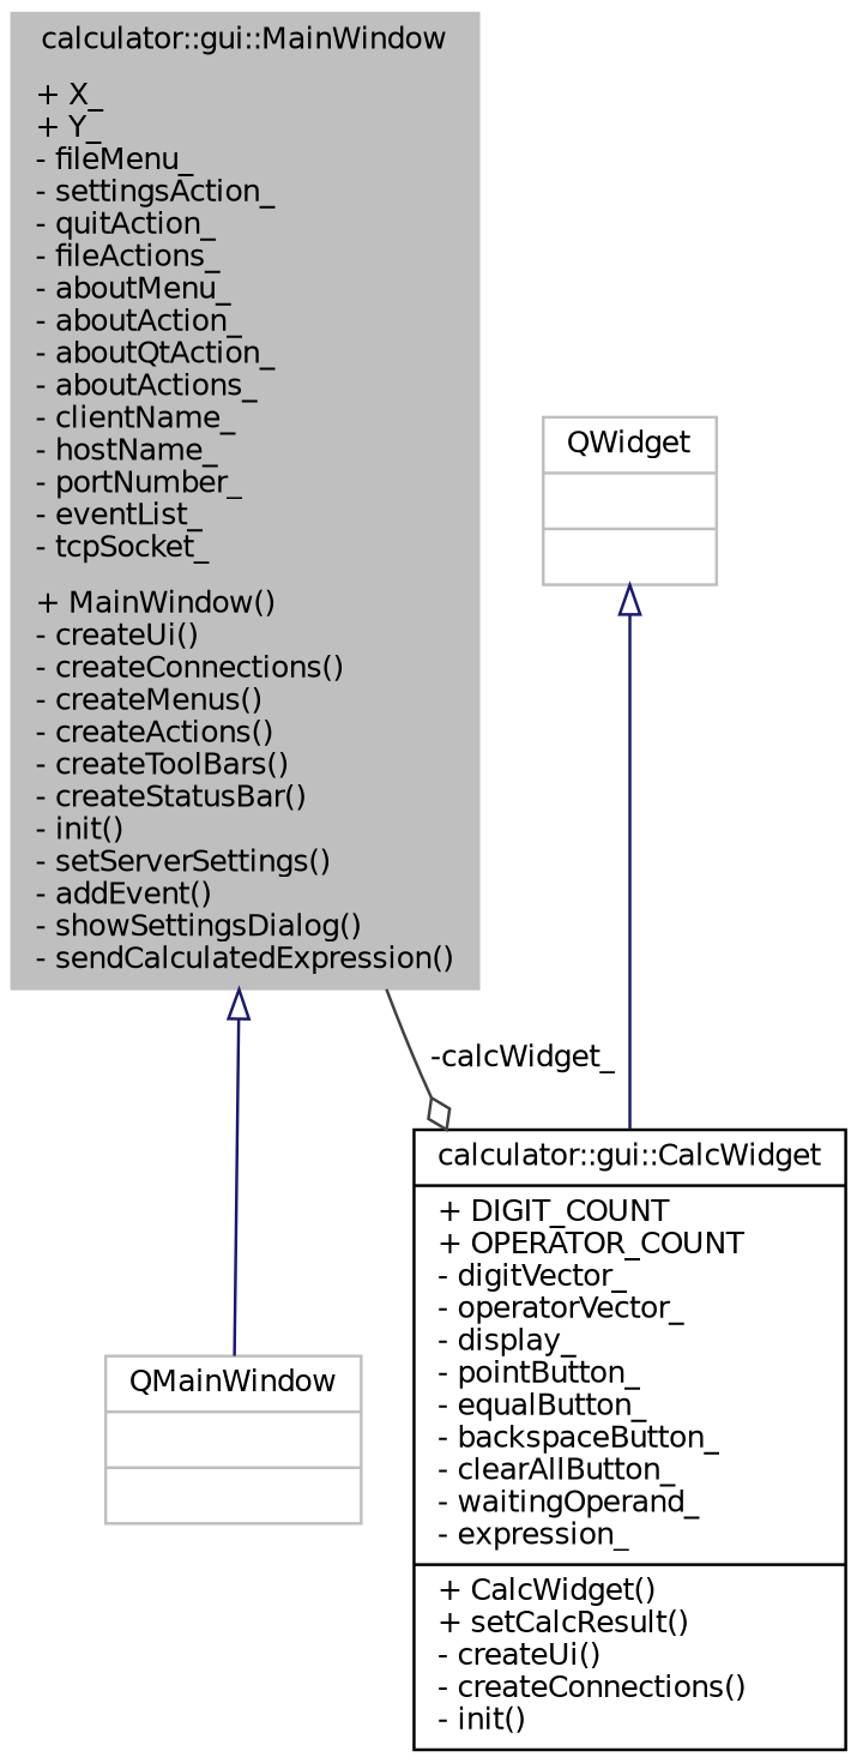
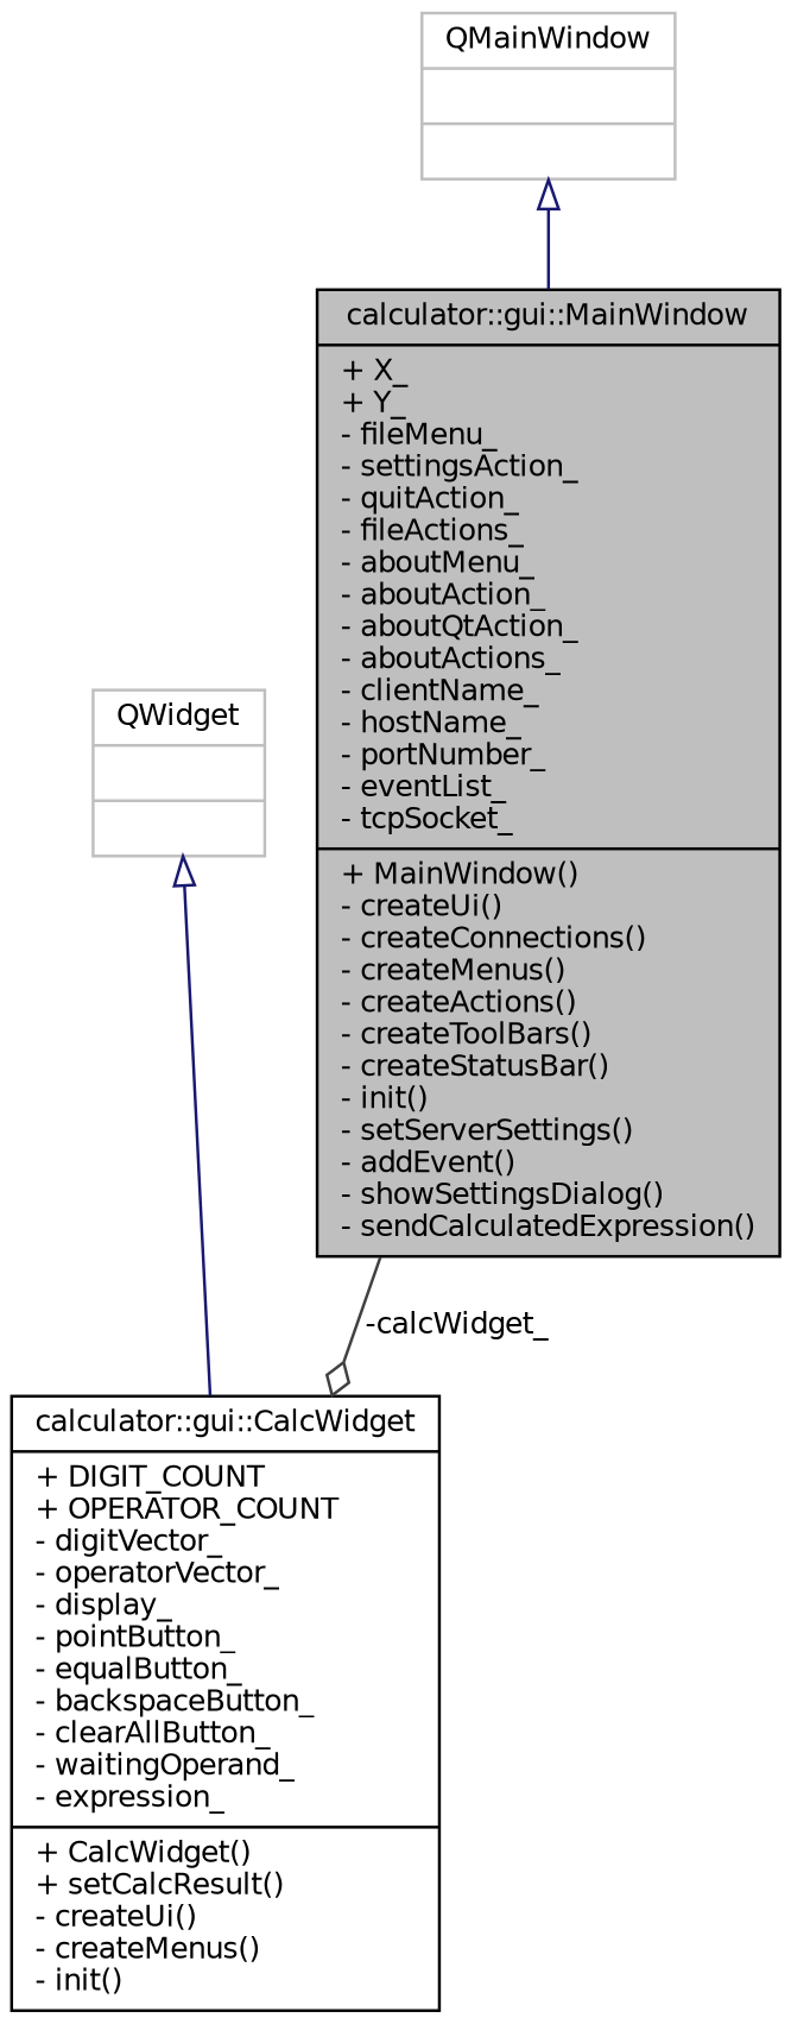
  digraph {
    node [color=black fontname=Helvetica fontsize=10 shape=record]
    edge [color=midnightblue fontname=Helvetica fontsize=10 labelfontname=Helvetica labelfontsize=10 style=solid arrowtail=onormal dir=back]
-   n1 [color=grey75 fillcolor=grey75 fontcolor=black height=0.2 label="{calculator::gui::MainWindow\n|+ X_\l+ Y_\l- fileMenu_\l- settingsAction_\l- quitAction_\l- fileActions_\l- aboutMenu_\l- aboutAction_\l- aboutQtAction_\l- aboutActions_\l- clientName_\l- hostName_\l- portNumber_\l- eventList_\l- tcpSocket_\l|+ MainWindow()\l- createUi()\l- createConnections()\l- createMenus()\l- createActions()\l- createToolBars()\l- createStatusBar()\l- init()\l- setServerSettings()\l- addEvent()\l- showSettingsDialog()\l- sendCalculatedExpression()\l}" style=filled width=0.4]
-   n2 [height=0.2 label="{calculator::gui::CalcWidget\n|+ DIGIT_COUNT\l+ OPERATOR_COUNT\l- digitVector_\l- operatorVector_\l- display_\l- pointButton_\l- equalButton_\l- backspaceButton_\l- clearAllButton_\l- waitingOperand_\l- expression_\l|+ CalcWidget()\l+ setCalcResult()\l- createUi()\l- createConnections()\l- init()\l}" width=0.4]
+   n1 [fillcolor=grey75 fontcolor=black height=0.2 label="{calculator::gui::MainWindow\n|+ X_\l+ Y_\l- fileMenu_\l- settingsAction_\l- quitAction_\l- fileActions_\l- aboutMenu_\l- aboutAction_\l- aboutQtAction_\l- aboutActions_\l- clientName_\l- hostName_\l- portNumber_\l- eventList_\l- tcpSocket_\l|+ MainWindow()\l- createUi()\l- createConnections()\l- createMenus()\l- createActions()\l- createToolBars()\l- createStatusBar()\l- init()\l- setServerSettings()\l- addEvent()\l- showSettingsDialog()\l- sendCalculatedExpression()\l}" style=filled width=0.4]
+   n2 [height=0.2 label="{calculator::gui::CalcWidget\n|+ DIGIT_COUNT\l+ OPERATOR_COUNT\l- digitVector_\l- operatorVector_\l- display_\l- pointButton_\l- equalButton_\l- backspaceButton_\l- clearAllButton_\l- waitingOperand_\l- expression_\l|+ CalcWidget()\l+ setCalcResult()\l- createUi()\l- createMenus()\l- init()\l}" width=0.4]
    n3 [color=grey75 height=0.2 label="{QMainWindow\n||}" width=0.4]
    n4 [color=grey75 height=0.2 label="{QWidget\n||}" width=0.4]
    n1 -> n2 [arrowhead=odiamond color=grey25 label=" -calcWidget_" arrowtail="" dir=""]
-   n1 -> n3
+   n3 -> n1
    n4 -> n2
  }
